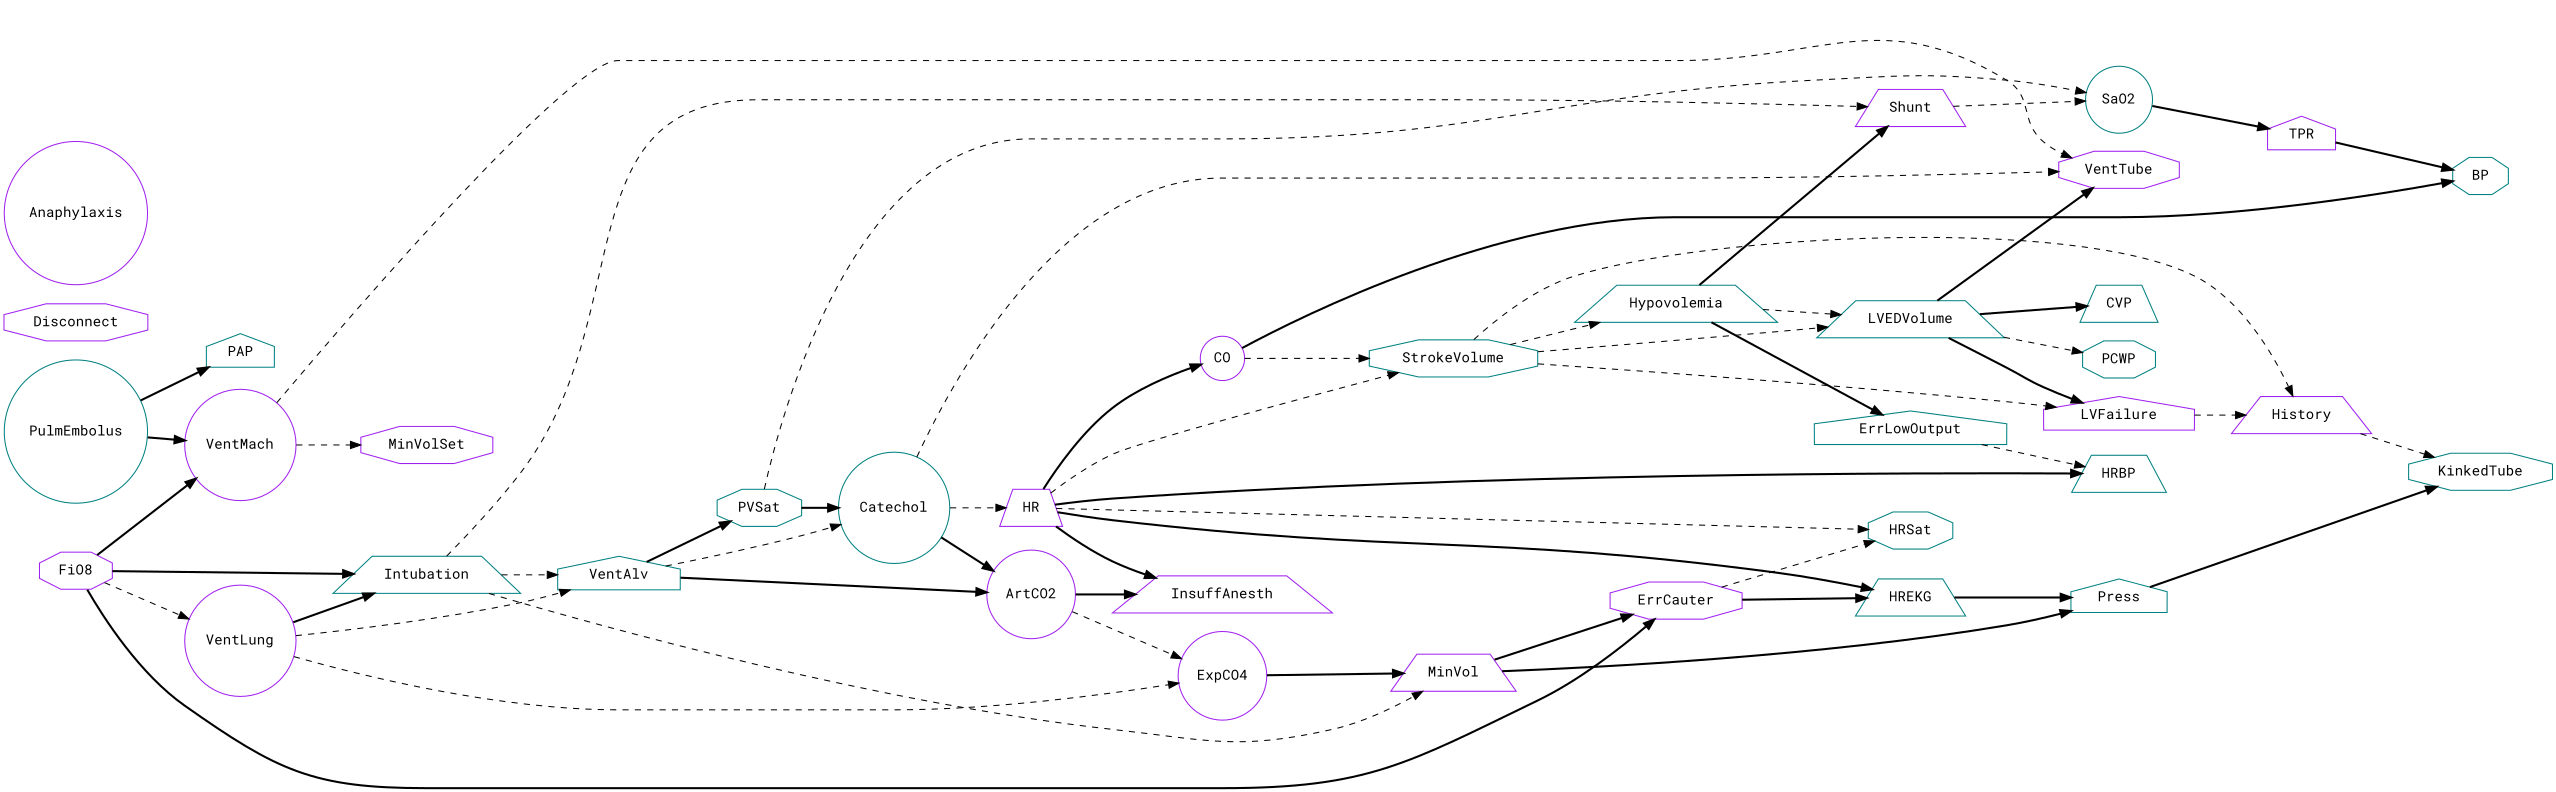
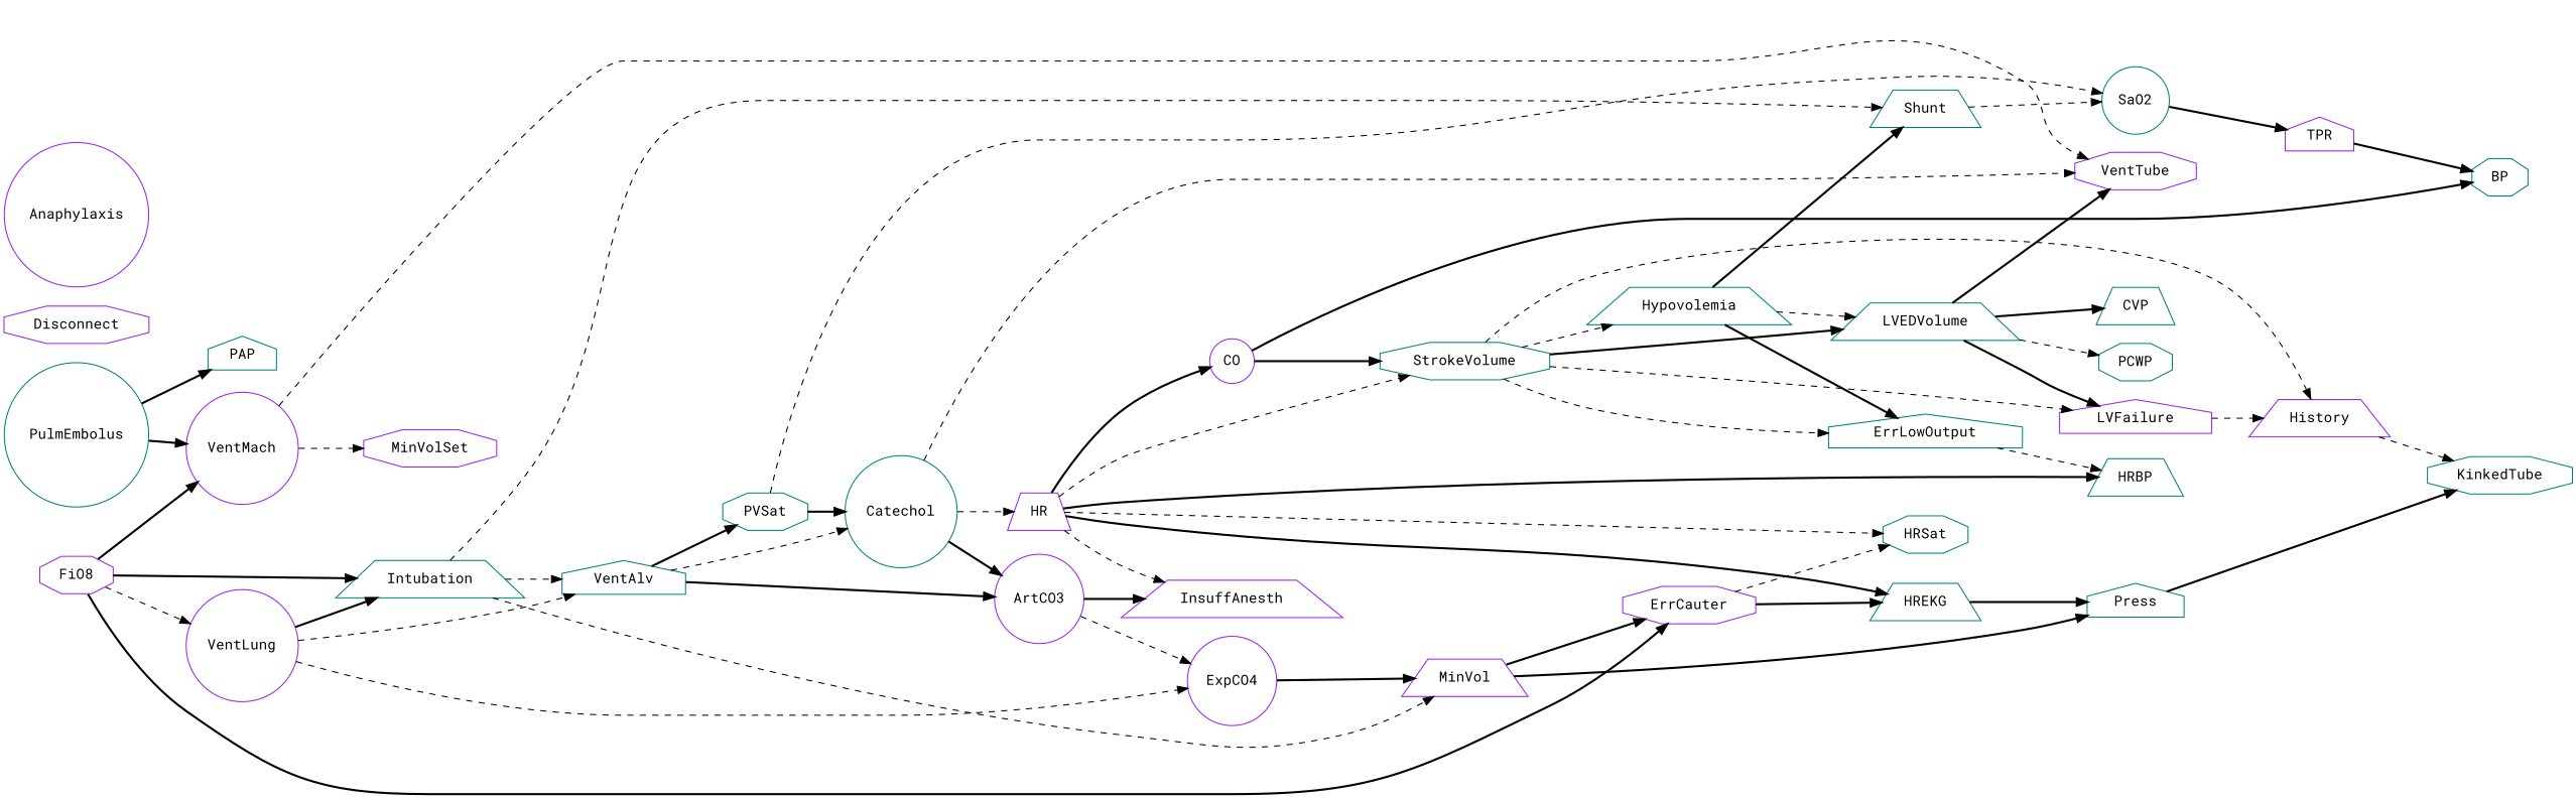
  digraph {
    fontname="Roboto Mono"
    rankdir=LR
    node [color=teal fillcolor=white fontname="Roboto Mono" shape=trapezium style=filled]
    edge [fontname="Roboto Mono" labelangle=30 labeldistance=2 labelfontname=Helvetica style=bold]
    Hypovolemia
    LVEDVolume
    ErrLowOutput [shape=house]
-   Shunt [color=purple]
+   Shunt
    LVFailure [color=purple shape=house]
    PCWP [shape=octagon]
    CVP
    VentTube [color=purple shape=octagon]
    HRBP
    SaO2 [shape=circle]
    StrokeVolume [shape=octagon]
    History [color=purple]
    KinkedTube [shape=octagon]
    MinVolSet [color=purple shape=octagon]
    VentMach [color=purple shape=circle]
    Disconnect [color=purple shape=octagon]
    Press [shape=house]
    ErrCauter [color=purple shape=octagon]
    HREKG
    HRSat [shape=octagon]
    BP [shape=octagon]
    CO [color=purple shape=circle]
    HR [color=purple]
    InsuffAnesth [color=purple]
    TPR [color=purple shape=house]
    Anaphylaxis [color=purple shape=circle]
    PAP [shape=house]
    PulmEmbolus [shape=circle]
    n29 [color=purple label=FiO8 shape=octagon]
    VentLung [color=purple shape=circle]
    Intubation
    n32 [color=purple label=ExpCO4 shape=circle]
    VentAlv [shape=house]
    MinVol [color=purple]
    Catechol [shape=circle]
-   ArtCO2 [color=purple shape=circle]
+   ArtCO2 [color=purple shape=circle label=ArtCO3]
    PVSat [shape=octagon]
    Hypovolemia -> LVEDVolume [style=dashed]
    Hypovolemia -> ErrLowOutput
    Hypovolemia -> Shunt
    LVEDVolume -> LVFailure
    LVEDVolume -> PCWP [style=dashed]
    LVEDVolume -> CVP
    LVEDVolume -> VentTube
    ErrLowOutput -> HRBP [style=dashed]
    Shunt -> SaO2 [style=dashed]
    LVFailure -> History [style=dashed]
    SaO2 -> TPR
    StrokeVolume -> Hypovolemia [style=dashed]
-   StrokeVolume -> LVEDVolume [style=dashed]
+   StrokeVolume -> LVEDVolume
+   StrokeVolume -> ErrLowOutput [style=dashed]
    StrokeVolume -> LVFailure [style=dashed]
    StrokeVolume -> History [style=dashed]
    History -> KinkedTube [style=dashed]
    VentMach -> VentTube [style=dashed]
    VentMach -> MinVolSet [style=dashed]
    Press -> KinkedTube
    ErrCauter -> HREKG
    ErrCauter -> HRSat [style=dashed]
    HREKG -> Press
-   CO -> StrokeVolume [style=dashed]
+   CO -> StrokeVolume
    CO -> BP
    HR -> HRBP
    HR -> StrokeVolume [style=dashed]
    HR -> HREKG
    HR -> HRSat [style=dashed]
    HR -> CO
-   HR -> InsuffAnesth
+   HR -> InsuffAnesth [style=dashed]
    TPR -> BP
    PulmEmbolus -> VentMach
    PulmEmbolus -> PAP
    n29 -> VentMach
    n29 -> ErrCauter
    n29 -> VentLung [style=dashed]
    n29 -> Intubation
    VentLung -> Intubation
    VentLung -> n32 [style=dashed]
    VentLung -> VentAlv [style=dashed]
    Intubation -> Shunt [style=dashed]
    Intubation -> VentAlv [style=dashed]
    Intubation -> MinVol [style=dashed]
    n32 -> MinVol
    VentAlv -> Catechol [style=dashed]
    VentAlv -> ArtCO2
    VentAlv -> PVSat
    MinVol -> Press
    MinVol -> ErrCauter
    Catechol -> VentTube [style=dashed]
    Catechol -> HR [style=dashed]
    Catechol -> ArtCO2
    ArtCO2 -> InsuffAnesth
    ArtCO2 -> n32 [style=dashed]
    PVSat -> SaO2 [style=dashed]
    PVSat -> Catechol
  }
